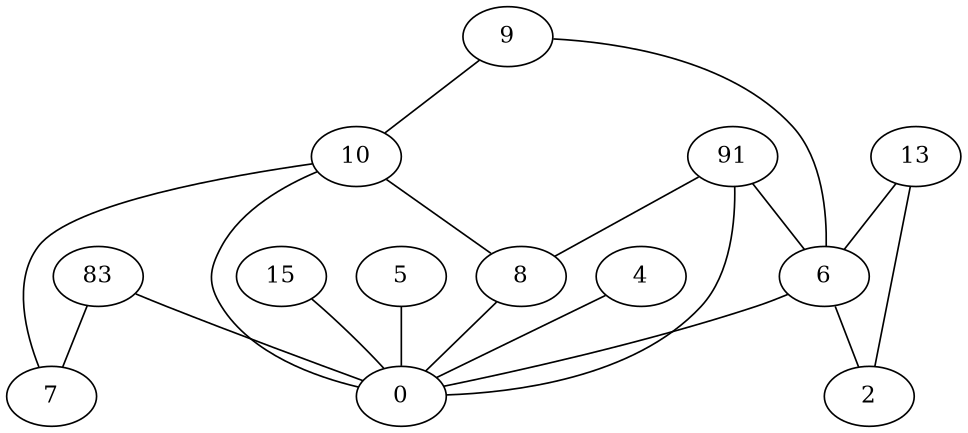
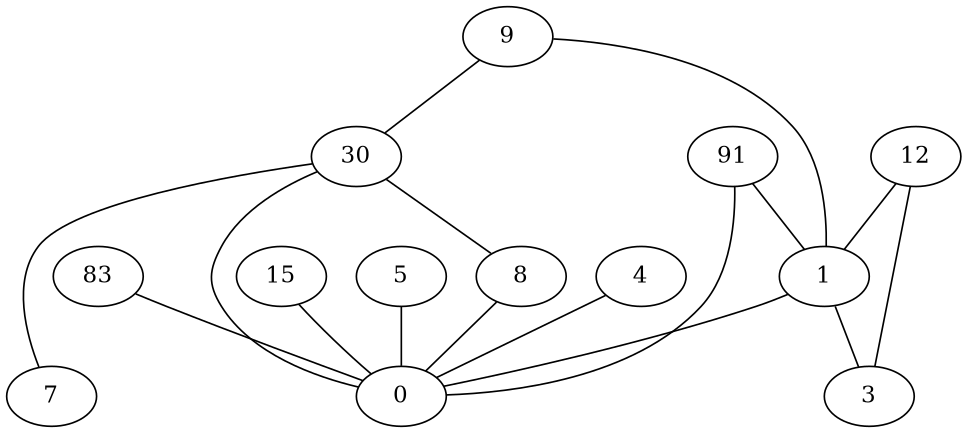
  digraph {
    rankdir=BT
    edge [arrowhead=both]
    0
-   1 [label=6]
+   1
    4
    5
    8
-   10
+   10 [label=30]
    n7 [label=91]
    n8 [label=83]
    n9 [label=15]
    9
-   12 [label=13]
+   12
    7
-   2
+   2 [label=3]
    0 -> 1
    0 -> 4
    0 -> 5
    0 -> 8
    0 -> 10
    0 -> n7
    0 -> n8
-   n9 -> 0
+   0 -> n9
    1 -> n7
    1 -> 9
    1 -> 12
    8 -> 10
-   8 -> n7
    10 -> 9
    7 -> 10
-   7 -> n8
    2 -> 1
    2 -> 12
  }
